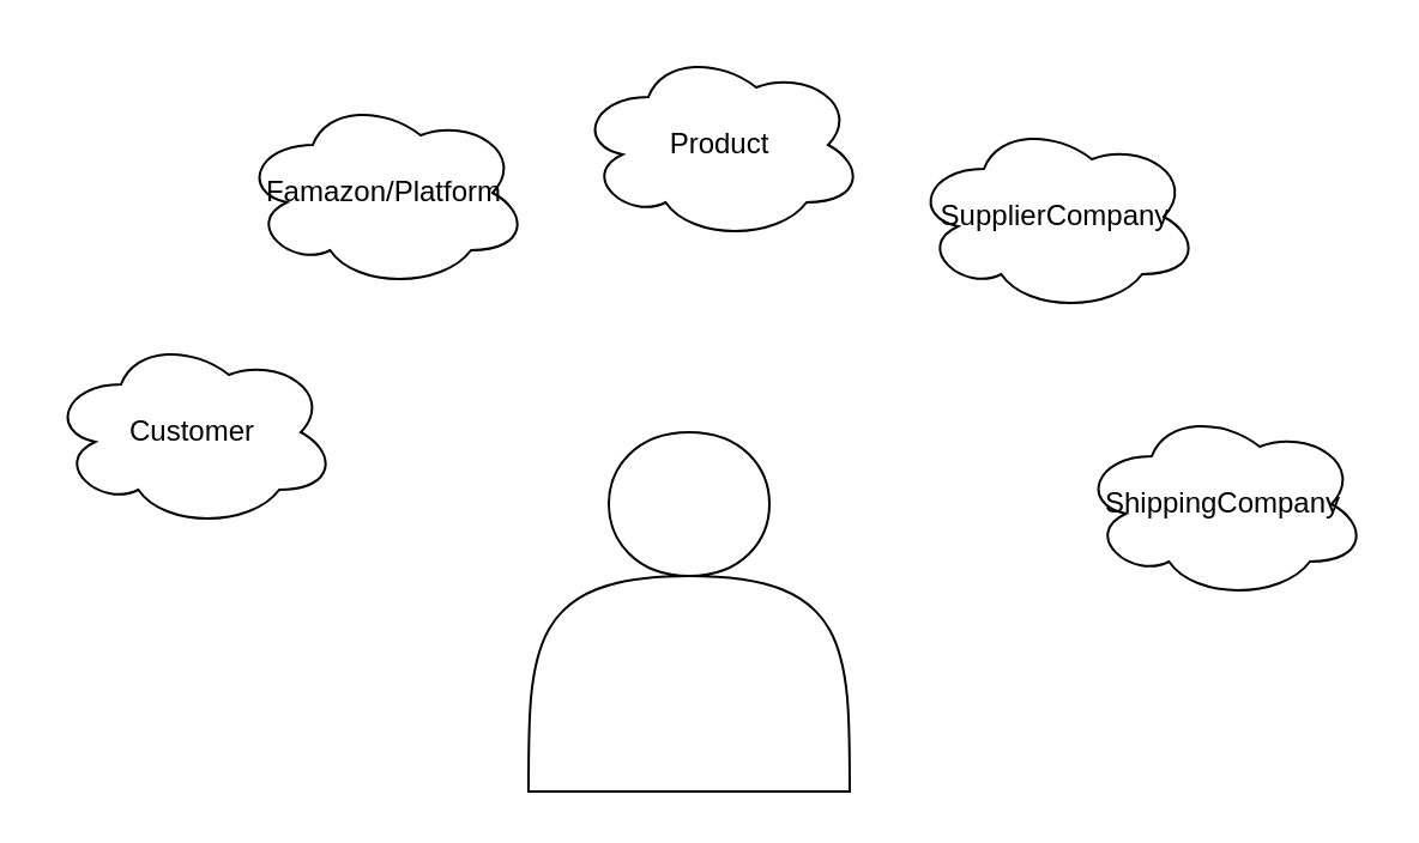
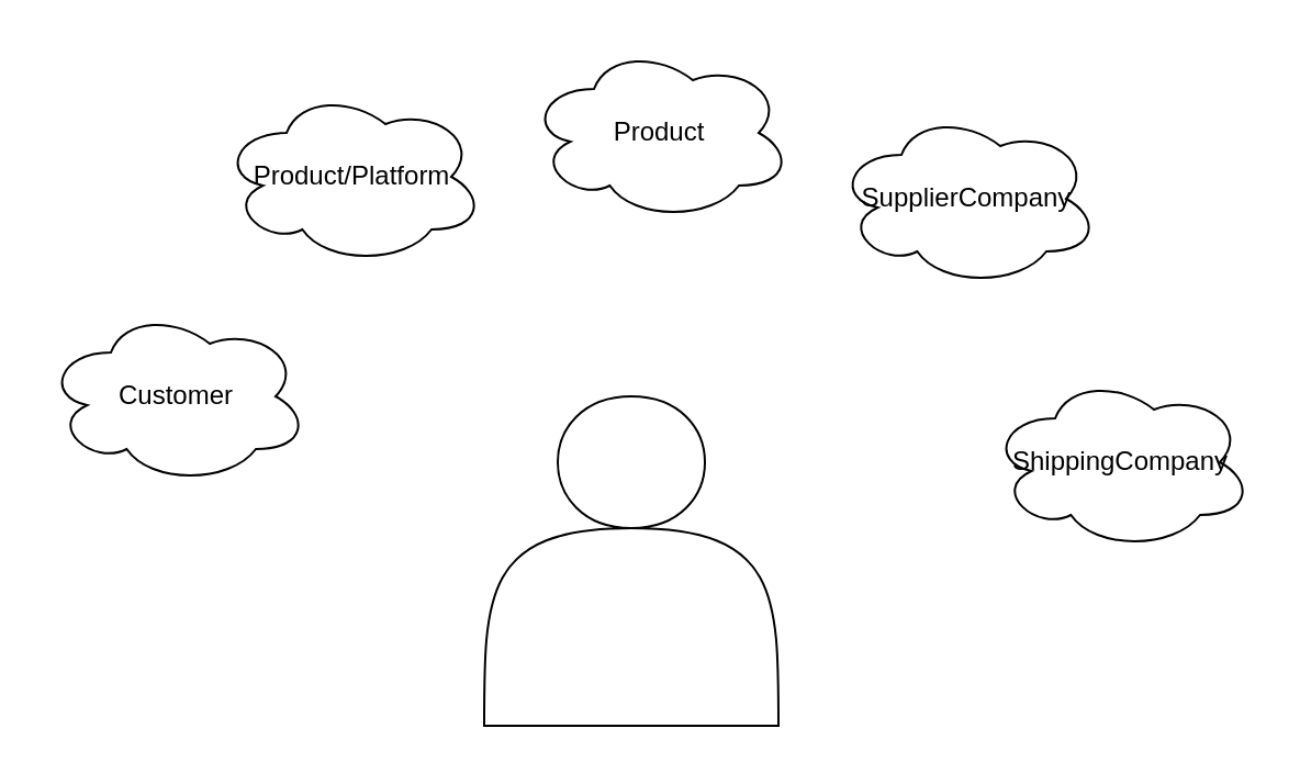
  <mxCell id="0" />
  <mxCell id="1" parent="0" />
  <mxCell id="2" value="" style="shape=actor;whiteSpace=wrap;html=1;" parent="1" vertex="1"><mxGeometry x="220" y="180" width="134" height="150" as="geometry" /></mxCell>
- <mxCell id="3" value="Famazon/Platform" style="ellipse;shape=cloud;whiteSpace=wrap;html=1;" parent="1" vertex="1"><mxGeometry x="100" y="40" width="120" height="80" as="geometry" /></mxCell>
+ <mxCell id="3" value="Product/Platform" style="ellipse;shape=cloud;whiteSpace=wrap;html=1;" parent="1" vertex="1"><mxGeometry x="100" y="40" width="120" height="80" as="geometry" /></mxCell>
  <mxCell id="4" value="Product" style="ellipse;shape=cloud;whiteSpace=wrap;html=1;" parent="1" vertex="1"><mxGeometry x="240" y="20" width="120" height="80" as="geometry" /></mxCell>
  <mxCell id="5" value="SupplierCompany" style="ellipse;shape=cloud;whiteSpace=wrap;html=1;" parent="1" vertex="1"><mxGeometry x="380" y="50" width="120" height="80" as="geometry" /></mxCell>
  <mxCell id="6" value="ShippingCompany" style="ellipse;shape=cloud;whiteSpace=wrap;html=1;" parent="1" vertex="1"><mxGeometry x="450" y="170" width="120" height="80" as="geometry" /></mxCell>
  <mxCell id="7" value="Customer" style="ellipse;shape=cloud;whiteSpace=wrap;html=1;" parent="1" vertex="1"><mxGeometry x="20" y="140" width="120" height="80" as="geometry" /></mxCell>
